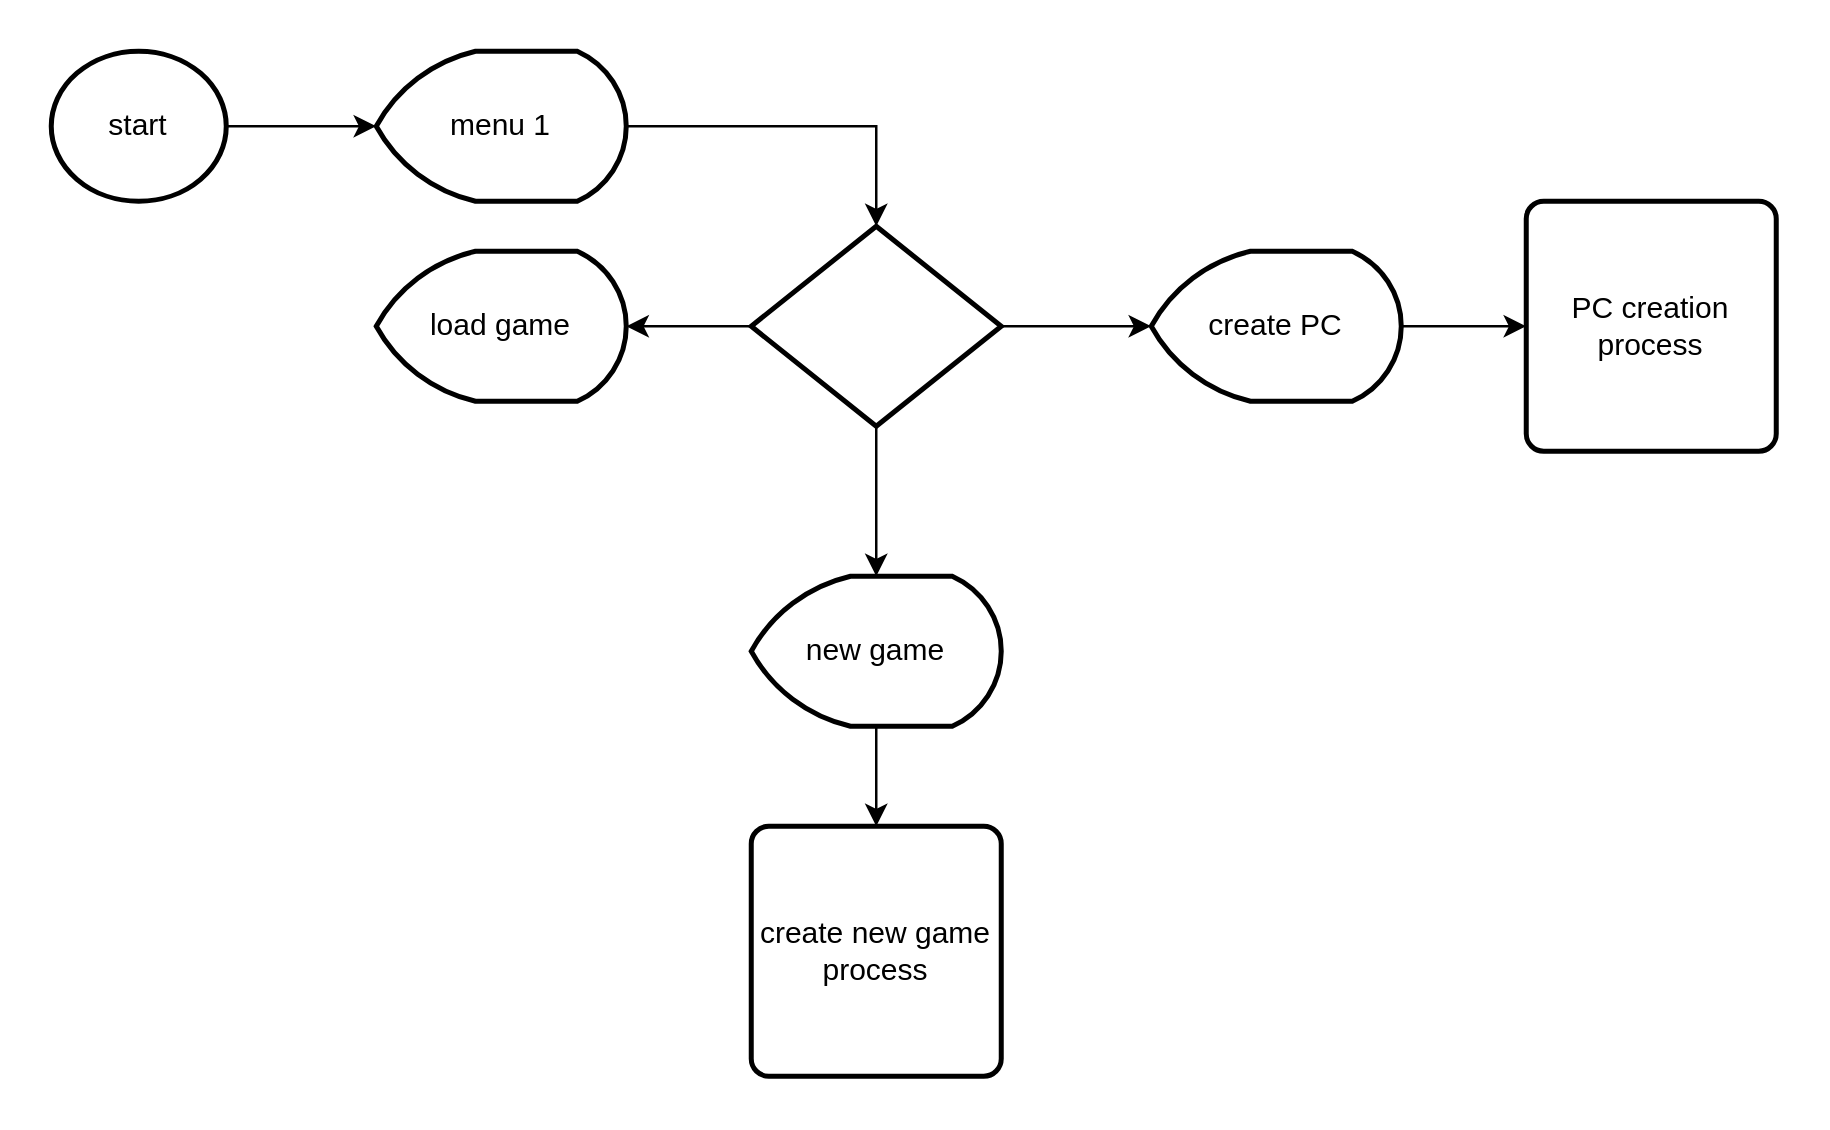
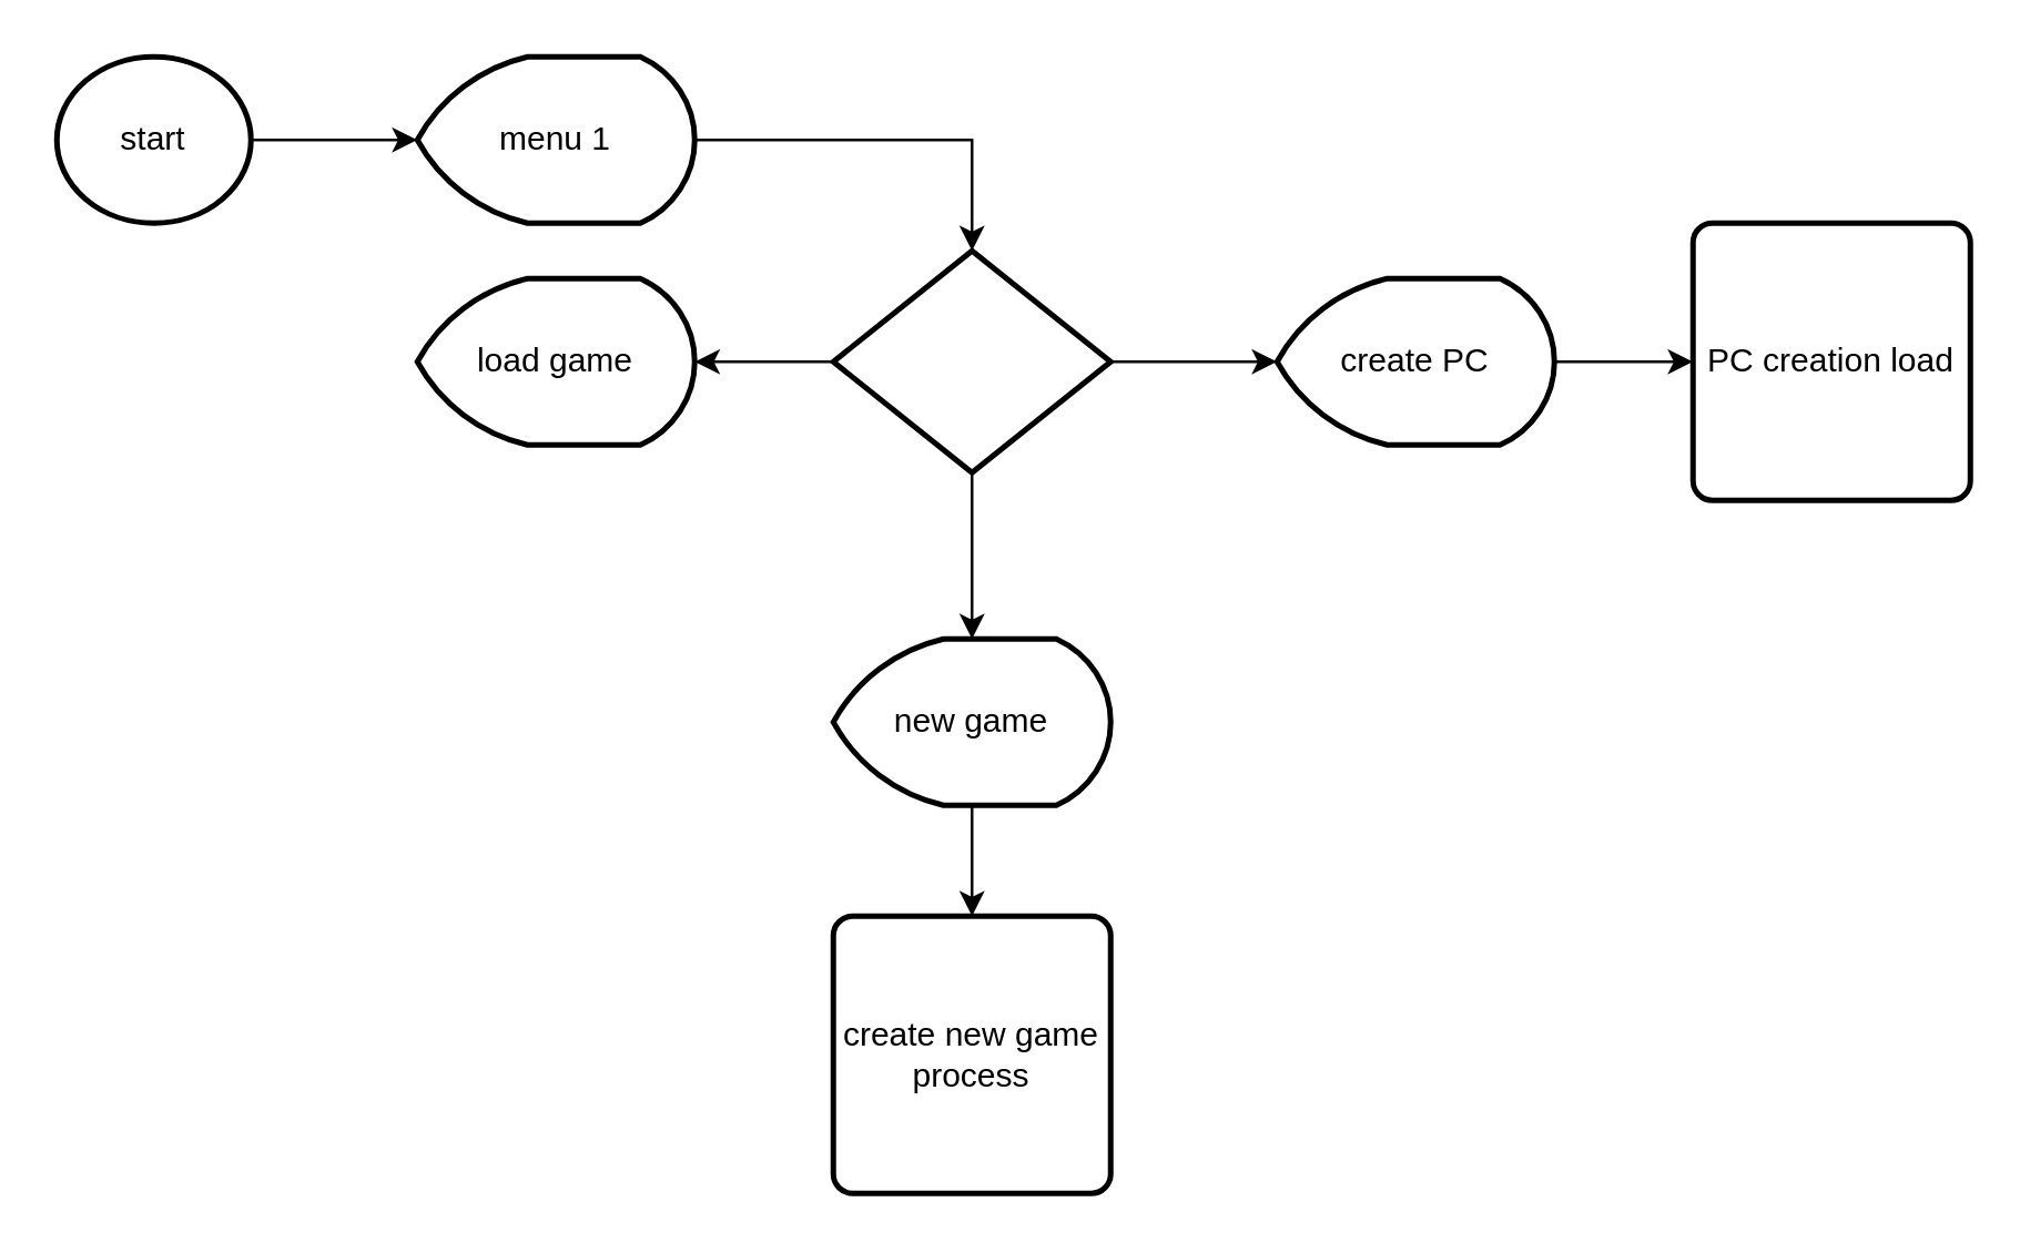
  <mxCell id="0" />
  <mxCell id="1" parent="0" />
  <mxCell id="2" value="" style="edgeStyle=orthogonalEdgeStyle;rounded=0;orthogonalLoop=1;jettySize=auto;html=1;" parent="1" source="3" target="5" edge="1"><mxGeometry relative="1" as="geometry" /></mxCell>
  <mxCell id="3" value="start" style="strokeWidth=2;html=1;shape=mxgraph.flowchart.start_2;whiteSpace=wrap;" parent="1" vertex="1"><mxGeometry x="20" y="20" width="70" height="60" as="geometry" /></mxCell>
  <mxCell id="4" style="edgeStyle=orthogonalEdgeStyle;rounded=0;orthogonalLoop=1;jettySize=auto;html=1;entryX=0.5;entryY=0;entryDx=0;entryDy=0;entryPerimeter=0;" parent="1" source="5" target="9" edge="1"><mxGeometry relative="1" as="geometry" /></mxCell>
  <mxCell id="5" value="menu 1" style="strokeWidth=2;html=1;shape=mxgraph.flowchart.display;whiteSpace=wrap;" parent="1" vertex="1"><mxGeometry x="150" y="20" width="100" height="60" as="geometry" /></mxCell>
  <mxCell id="6" style="edgeStyle=orthogonalEdgeStyle;rounded=0;orthogonalLoop=1;jettySize=auto;html=1;entryX=1;entryY=0.5;entryDx=0;entryDy=0;entryPerimeter=0;" parent="1" source="9" target="14" edge="1"><mxGeometry relative="1" as="geometry" /></mxCell>
  <mxCell id="7" style="edgeStyle=orthogonalEdgeStyle;rounded=0;orthogonalLoop=1;jettySize=auto;html=1;entryX=0;entryY=0.5;entryDx=0;entryDy=0;entryPerimeter=0;" parent="1" source="9" target="11" edge="1"><mxGeometry relative="1" as="geometry" /></mxCell>
  <mxCell id="8" style="edgeStyle=orthogonalEdgeStyle;rounded=0;orthogonalLoop=1;jettySize=auto;html=1;" parent="1" source="9" target="13" edge="1"><mxGeometry relative="1" as="geometry" /></mxCell>
  <mxCell id="9" value="" style="strokeWidth=2;html=1;shape=mxgraph.flowchart.decision;whiteSpace=wrap;" parent="1" vertex="1"><mxGeometry x="300" y="90" width="100" height="80" as="geometry" /></mxCell>
  <mxCell id="10" style="edgeStyle=orthogonalEdgeStyle;rounded=0;orthogonalLoop=1;jettySize=auto;html=1;" parent="1" source="11" edge="1"><mxGeometry relative="1" as="geometry"><mxPoint x="610" y="130" as="targetPoint" /></mxGeometry></mxCell>
  <mxCell id="11" value="create PC" style="strokeWidth=2;html=1;shape=mxgraph.flowchart.display;whiteSpace=wrap;" parent="1" vertex="1"><mxGeometry x="460" y="100" width="100" height="60" as="geometry" /></mxCell>
  <mxCell id="12" style="edgeStyle=orthogonalEdgeStyle;rounded=0;orthogonalLoop=1;jettySize=auto;html=1;entryX=0.5;entryY=0;entryDx=0;entryDy=0;" parent="1" source="13" target="15" edge="1"><mxGeometry relative="1" as="geometry" /></mxCell>
  <mxCell id="13" value="new game" style="strokeWidth=2;html=1;shape=mxgraph.flowchart.display;whiteSpace=wrap;" parent="1" vertex="1"><mxGeometry x="300" y="230" width="100" height="60" as="geometry" /></mxCell>
  <mxCell id="14" value="load game" style="strokeWidth=2;html=1;shape=mxgraph.flowchart.display;whiteSpace=wrap;" parent="1" vertex="1"><mxGeometry x="150" y="100" width="100" height="60" as="geometry" /></mxCell>
  <mxCell id="15" value="create new game process" style="rounded=1;whiteSpace=wrap;html=1;absoluteArcSize=1;arcSize=14;strokeWidth=2;" parent="1" vertex="1"><mxGeometry x="300" y="330" width="100" height="100" as="geometry" /></mxCell>
- <mxCell id="16" value="PC creation process" style="rounded=1;whiteSpace=wrap;html=1;absoluteArcSize=1;arcSize=14;strokeWidth=2;" parent="1" vertex="1"><mxGeometry x="610" y="80" width="100" height="100" as="geometry" /></mxCell>
+ <mxCell id="16" value="PC creation load" style="rounded=1;whiteSpace=wrap;html=1;absoluteArcSize=1;arcSize=14;strokeWidth=2;" parent="1" vertex="1"><mxGeometry x="610" y="80" width="100" height="100" as="geometry" /></mxCell>
